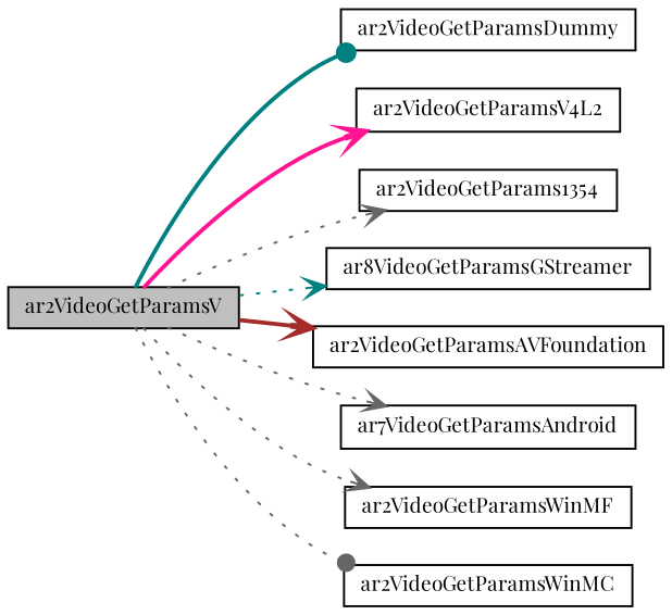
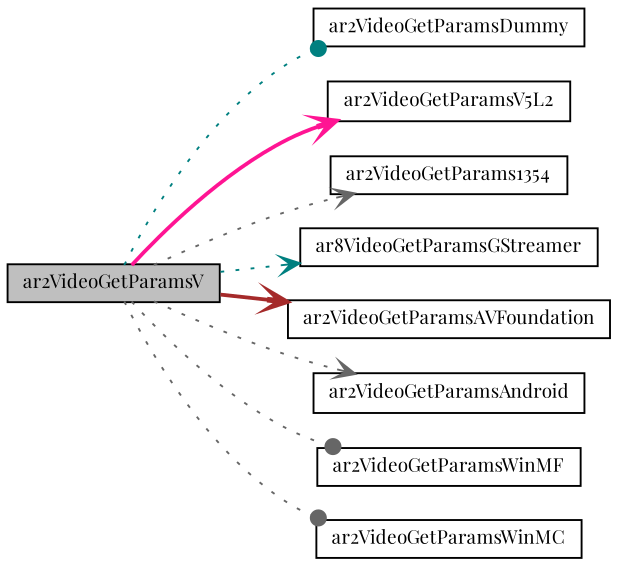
  digraph {
    fontname="Playfair Display"
    rankdir=LR
    node [color=black fillcolor=white fontname="Playfair Display" fontsize=10 shape=record style=filled]
    edge [arrowhead=vee color=gray40 fontname="Playfair Display" fontsize=10 labelfontname=Helvetica labelfontsize=10 style=dotted]
    n1 [fillcolor=grey75 fontcolor=black height=0.2 label=ar2VideoGetParamsV width=0.4]
    n2 [height=0.2 label=ar2VideoGetParamsDummy width=0.4]
-   n3 [height=0.2 label=ar2VideoGetParamsV4L2 width=0.4]
+   n3 [height=0.2 label=ar2VideoGetParamsV5L2 width=0.4]
    n4 [height=0.2 label=ar2VideoGetParams1354 width=0.4]
    n5 [height=0.2 label=ar8VideoGetParamsGStreamer width=0.4]
    n6 [height=0.2 label=ar2VideoGetParamsAVFoundation width=0.4]
-   n7 [height=0.2 label=ar7VideoGetParamsAndroid width=0.4]
+   n7 [height=0.2 label=ar2VideoGetParamsAndroid width=0.4]
    n8 [height=0.2 label=ar2VideoGetParamsWinMF width=0.4]
    n9 [height=0.2 label=ar2VideoGetParamsWinMC width=0.4]
-   n1 -> n2 [arrowhead=dot color=teal style=bold]
+   n1 -> n2 [arrowhead=dot color=teal]
    n1 -> n3 [color=deeppink style=bold]
    n1 -> n4
    n1 -> n5 [color=teal]
    n1 -> n6 [color=brown style=bold]
    n1 -> n7
-   n1 -> n8
+   n1 -> n8 [arrowhead=dot]
    n1 -> n9 [arrowhead=dot]
  }
